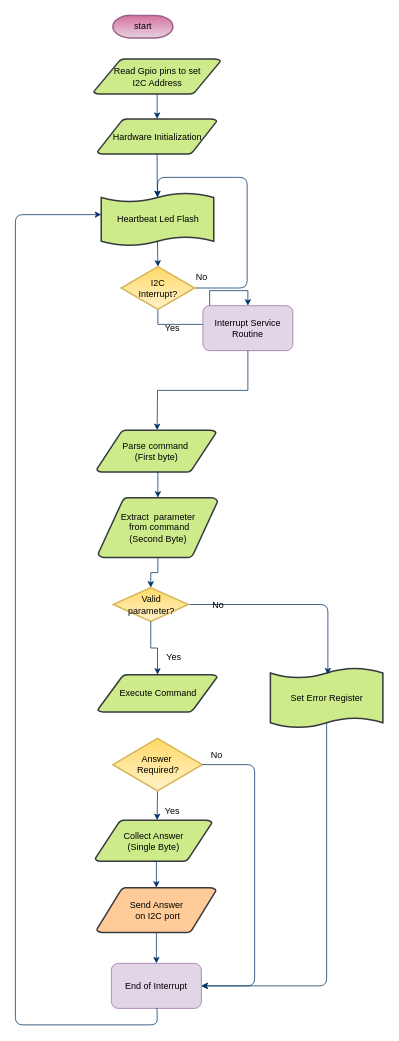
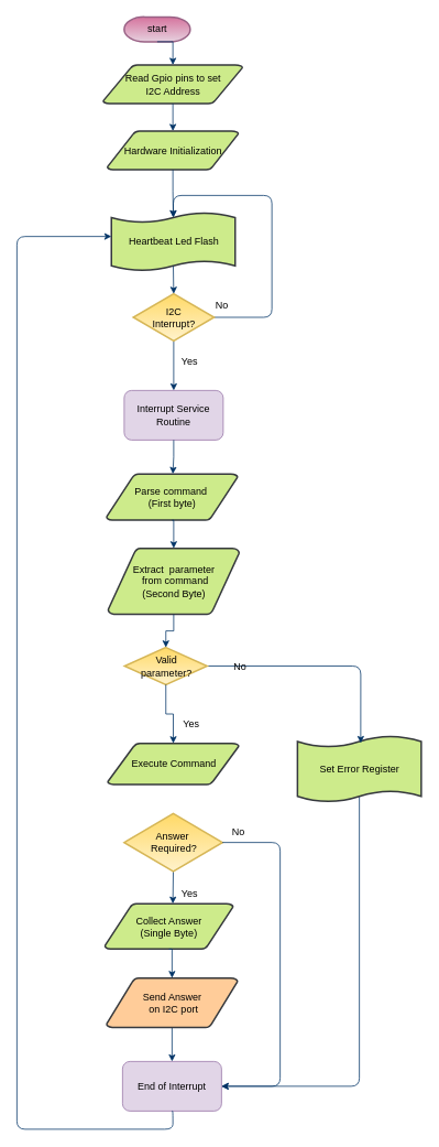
  <mxCell id="0" />
  <mxCell id="1" parent="0" />
  <mxCell id="2" value="start" style="shape=mxgraph.flowchart.terminator;strokeWidth=2;gradientColor=#d5739d;gradientDirection=north;fontStyle=0;html=1;fillColor=#e6d0de;strokeColor=#996185;" parent="1" vertex="1"><mxGeometry x="150" y="20" width="80" height="30" as="geometry" /></mxCell>
  <mxCell id="3" value="Hardware Initialization" style="shape=mxgraph.flowchart.data;strokeWidth=2;gradientDirection=north;fontStyle=0;html=1;fillColor=#cdeb8b;strokeColor=#36393d;" parent="1" vertex="1"><mxGeometry x="129.5" y="158" width="159" height="47" as="geometry" /></mxCell>
  <mxCell id="4" style="edgeStyle=orthogonalEdgeStyle;rounded=1;orthogonalLoop=1;jettySize=auto;html=1;exitX=1;exitY=0.5;exitDx=0;exitDy=0;exitPerimeter=0;entryX=0.5;entryY=0.09;entryDx=0;entryDy=0;entryPerimeter=0;strokeColor=#003366;curved=0;" parent="1" source="6" target="22" edge="1"><mxGeometry relative="1" as="geometry"><mxPoint x="309" y="243" as="targetPoint" /><Array as="points"><mxPoint x="329" y="384" /><mxPoint x="329" y="236" /><mxPoint x="210" y="236" /></Array></mxGeometry></mxCell>
  <mxCell id="5" style="edgeStyle=orthogonalEdgeStyle;rounded=0;orthogonalLoop=1;jettySize=auto;html=1;exitX=0.5;exitY=1;exitDx=0;exitDy=0;exitPerimeter=0;entryX=0.5;entryY=0;entryDx=0;entryDy=0;strokeColor=#003366;" edge="1" parent="1" source="6" target="26"><mxGeometry relative="1" as="geometry" /></mxCell>
  <mxCell id="6" value="I2C&lt;div&gt;Interrupt?&lt;/div&gt;" style="shape=mxgraph.flowchart.decision;strokeWidth=2;gradientColor=#ffd966;gradientDirection=north;fontStyle=0;html=1;fillColor=#fff2cc;strokeColor=#d6b656;" parent="1" vertex="1"><mxGeometry x="161" y="355" width="98" height="57" as="geometry" /></mxCell>
  <mxCell id="7" value="No" style="text;fontStyle=0;html=1;strokeColor=none;gradientColor=none;fillColor=none;strokeWidth=2;" parent="1" vertex="1"><mxGeometry x="259" y="355" width="40" height="26" as="geometry" /></mxCell>
  <mxCell id="8" value="Yes" style="text;fontStyle=0;html=1;strokeColor=none;gradientColor=none;fillColor=none;strokeWidth=2;align=center;" parent="1" vertex="1"><mxGeometry x="209" y="423" width="40" height="26" as="geometry" /></mxCell>
  <mxCell id="9" style="edgeStyle=orthogonalEdgeStyle;rounded=1;orthogonalLoop=1;jettySize=auto;html=1;exitX=0.5;exitY=0.91;exitDx=0;exitDy=0;exitPerimeter=0;entryX=1;entryY=0.5;entryDx=0;entryDy=0;curved=0;strokeColor=#003366;" edge="1" parent="1" source="10" target="27"><mxGeometry relative="1" as="geometry"><Array as="points"><mxPoint x="435" y="1314" /></Array></mxGeometry></mxCell>
  <mxCell id="10" value="&lt;div&gt;Set Error Register&lt;/div&gt;" style="shape=mxgraph.flowchart.paper_tape;strokeWidth=2;gradientDirection=north;fontStyle=0;html=1;fillColor=#cdeb8b;strokeColor=#36393d;" parent="1" vertex="1"><mxGeometry x="360" y="889" width="150" height="82" as="geometry" /></mxCell>
  <mxCell id="11" value="Extract&amp;nbsp; parameter&lt;div&gt;&amp;nbsp;from command&lt;/div&gt;&lt;div&gt;(Second Byte)&lt;/div&gt;" style="shape=mxgraph.flowchart.data;strokeWidth=2;gradientDirection=north;fontStyle=0;html=1;fillColor=#cdeb8b;strokeColor=#36393d;" parent="1" vertex="1"><mxGeometry x="130.5" y="663" width="159" height="80" as="geometry" /></mxCell>
  <mxCell id="12" style="edgeStyle=orthogonalEdgeStyle;rounded=1;orthogonalLoop=1;jettySize=auto;html=1;exitX=1;exitY=0.5;exitDx=0;exitDy=0;exitPerimeter=0;entryX=0.511;entryY=0.118;entryDx=0;entryDy=0;entryPerimeter=0;curved=0;strokeColor=#003366;" edge="1" parent="1" source="13" target="10"><mxGeometry relative="1" as="geometry" /></mxCell>
  <mxCell id="13" value="Valid&lt;br&gt;&lt;div&gt;parameter?&lt;/div&gt;" style="shape=mxgraph.flowchart.decision;strokeWidth=2;gradientColor=#ffd966;gradientDirection=north;fontStyle=0;html=1;fillColor=#fff2cc;strokeColor=#d6b656;" parent="1" vertex="1"><mxGeometry x="150.5" y="783" width="100" height="45" as="geometry" /></mxCell>
  <mxCell id="14" value="No" style="text;fontStyle=0;html=1;strokeColor=none;gradientColor=none;fillColor=none;strokeWidth=2;" parent="1" vertex="1"><mxGeometry x="281" y="793" width="40" height="16" as="geometry" /></mxCell>
  <mxCell id="15" value="Execute Command" style="shape=mxgraph.flowchart.data;strokeWidth=2;gradientDirection=north;fontStyle=0;html=1;fillColor=#cdeb8b;strokeColor=#36393d;" parent="1" vertex="1"><mxGeometry x="130" y="899" width="159" height="50" as="geometry" /></mxCell>
  <mxCell id="16" style="edgeStyle=orthogonalEdgeStyle;rounded=0;orthogonalLoop=1;jettySize=auto;html=1;exitX=0.5;exitY=1;exitDx=0;exitDy=0;exitPerimeter=0;entryX=0.5;entryY=0;entryDx=0;entryDy=0;strokeColor=#003366;" edge="1" parent="1" source="17" target="27"><mxGeometry relative="1" as="geometry" /></mxCell>
  <mxCell id="17" value="Send Answer&lt;div&gt;&amp;nbsp;on I2C port&lt;/div&gt;" style="shape=mxgraph.flowchart.data;strokeWidth=2;gradientDirection=north;fontStyle=0;html=1;fillColor=#ffcc99;strokeColor=#36393d;" parent="1" vertex="1"><mxGeometry x="128.5" y="1183" width="159" height="60" as="geometry" /></mxCell>
  <mxCell id="18" style="edgeStyle=orthogonalEdgeStyle;rounded=0;orthogonalLoop=1;jettySize=auto;html=1;exitX=0.5;exitY=1;exitDx=0;exitDy=0;exitPerimeter=0;entryX=0.5;entryY=0;entryDx=0;entryDy=0;entryPerimeter=0;strokeColor=#003366;" parent="1" source="11" target="13" edge="1"><mxGeometry relative="1" as="geometry" /></mxCell>
  <mxCell id="19" value="Collect Answer&lt;div&gt;(Single Byte)&lt;/div&gt;" style="shape=mxgraph.flowchart.data;strokeWidth=2;gradientDirection=north;fontStyle=0;html=1;fillColor=#cdeb8b;strokeColor=#36393d;" parent="1" vertex="1"><mxGeometry x="126.5" y="1093" width="155.5" height="55" as="geometry" /></mxCell>
  <mxCell id="20" value="No" style="text;fontStyle=0;html=1;strokeColor=none;gradientColor=none;fillColor=none;strokeWidth=2;" parent="1" vertex="1"><mxGeometry x="279" y="993" width="40" height="16" as="geometry" /></mxCell>
  <mxCell id="21" value="Yes" style="text;fontStyle=0;html=1;strokeColor=none;gradientColor=none;fillColor=none;strokeWidth=2;align=center;" parent="1" vertex="1"><mxGeometry x="211" y="862" width="40" height="26" as="geometry" /></mxCell>
  <mxCell id="22" value="Heartbeat Led Flash" style="shape=mxgraph.flowchart.paper_tape;strokeWidth=2;gradientDirection=north;fontStyle=0;html=1;fillColor=#cdeb8b;strokeColor=#36393d;" parent="1" vertex="1"><mxGeometry x="134.5" y="256" width="150" height="72" as="geometry" /></mxCell>
  <mxCell id="23" value="Parse command&amp;nbsp;&lt;div&gt;(First byte)&lt;/div&gt;" style="shape=mxgraph.flowchart.data;strokeWidth=2;gradientDirection=north;fontStyle=0;html=1;fillColor=#cdeb8b;strokeColor=#36393d;" parent="1" vertex="1"><mxGeometry x="128.5" y="573" width="159" height="56" as="geometry" /></mxCell>
  <mxCell id="24" style="edgeStyle=orthogonalEdgeStyle;rounded=0;orthogonalLoop=1;jettySize=auto;html=1;exitX=0.5;exitY=1;exitDx=0;exitDy=0;exitPerimeter=0;entryX=0;entryY=1;entryDx=0;entryDy=0;strokeColor=#003366;" edge="1" parent="1" source="25" target="33"><mxGeometry relative="1" as="geometry" /></mxCell>
  <mxCell id="25" value="Answer&amp;nbsp;&lt;div&gt;Required?&lt;/div&gt;" style="shape=mxgraph.flowchart.decision;strokeWidth=2;gradientColor=#ffd966;gradientDirection=north;fontStyle=0;html=1;fillColor=#fff2cc;strokeColor=#d6b656;" vertex="1" parent="1"><mxGeometry x="150" y="984" width="119" height="70" as="geometry" /></mxCell>
- <mxCell id="26" value="Interrupt Service Routine" style="rounded=1;whiteSpace=wrap;html=1;fillColor=#e1d5e7;strokeColor=#9673a6;" vertex="1" parent="1"><mxGeometry x="270" y="407" width="120" height="60" as="geometry" /></mxCell>
+ <mxCell id="26" value="Interrupt Service Routine" style="rounded=1;whiteSpace=wrap;html=1;fillColor=#e1d5e7;strokeColor=#9673a6;" vertex="1" parent="1"><mxGeometry x="150" y="472" width="120" height="60" as="geometry" /></mxCell>
  <mxCell id="27" value="End of Interrupt" style="rounded=1;whiteSpace=wrap;html=1;fillColor=#e1d5e7;strokeColor=#9673a6;" vertex="1" parent="1"><mxGeometry x="148" y="1284" width="120" height="60" as="geometry" /></mxCell>
  <mxCell id="28" style="edgeStyle=orthogonalEdgeStyle;rounded=0;orthogonalLoop=1;jettySize=auto;html=1;exitX=0.5;exitY=0.91;exitDx=0;exitDy=0;exitPerimeter=0;entryX=0.5;entryY=0;entryDx=0;entryDy=0;entryPerimeter=0;strokeColor=#003366;" edge="1" parent="1" source="22" target="6"><mxGeometry relative="1" as="geometry" /></mxCell>
  <mxCell id="29" style="edgeStyle=orthogonalEdgeStyle;rounded=0;orthogonalLoop=1;jettySize=auto;html=1;exitX=0.5;exitY=1;exitDx=0;exitDy=0;entryX=0.5;entryY=0;entryDx=0;entryDy=0;entryPerimeter=0;strokeColor=#003366;" edge="1" parent="1" source="26"><mxGeometry relative="1" as="geometry"><mxPoint x="210" y="540" as="sourcePoint" /><mxPoint x="209" y="573" as="targetPoint" /></mxGeometry></mxCell>
  <mxCell id="30" style="edgeStyle=orthogonalEdgeStyle;rounded=0;orthogonalLoop=1;jettySize=auto;html=1;exitX=0.5;exitY=1;exitDx=0;exitDy=0;exitPerimeter=0;entryX=0.5;entryY=0;entryDx=0;entryDy=0;entryPerimeter=0;strokeColor=#003366;" edge="1" parent="1" source="23" target="11"><mxGeometry relative="1" as="geometry" /></mxCell>
  <mxCell id="31" style="edgeStyle=orthogonalEdgeStyle;rounded=0;orthogonalLoop=1;jettySize=auto;html=1;exitX=0.5;exitY=1;exitDx=0;exitDy=0;exitPerimeter=0;entryX=0.5;entryY=0;entryDx=0;entryDy=0;entryPerimeter=0;strokeColor=#003366;" edge="1" parent="1" source="13" target="15"><mxGeometry relative="1" as="geometry" /></mxCell>
  <mxCell id="32" style="edgeStyle=orthogonalEdgeStyle;rounded=0;orthogonalLoop=1;jettySize=auto;html=1;exitX=0.5;exitY=1;exitDx=0;exitDy=0;exitPerimeter=0;entryX=0.5;entryY=0;entryDx=0;entryDy=0;entryPerimeter=0;strokeColor=#003366;" edge="1" parent="1" source="19" target="17"><mxGeometry relative="1" as="geometry"><Array as="points"><mxPoint x="208" y="1148" /></Array></mxGeometry></mxCell>
  <mxCell id="33" value="Yes" style="text;fontStyle=0;html=1;strokeColor=none;gradientColor=none;fillColor=none;strokeWidth=2;align=center;" vertex="1" parent="1"><mxGeometry x="209" y="1067" width="40" height="26" as="geometry" /></mxCell>
  <mxCell id="34" style="edgeStyle=orthogonalEdgeStyle;rounded=0;orthogonalLoop=1;jettySize=auto;html=1;strokeColor=#003366;entryX=0.5;entryY=0.09;entryDx=0;entryDy=0;entryPerimeter=0;exitX=0.5;exitY=1;exitDx=0;exitDy=0;exitPerimeter=0;" edge="1" parent="1" source="3" target="22"><mxGeometry relative="1" as="geometry"><mxPoint x="210" y="206" as="sourcePoint" /></mxGeometry></mxCell>
  <mxCell id="35" value="Read Gpio pins to&amp;nbsp;&lt;span style=&quot;background-color: initial;&quot;&gt;set&lt;/span&gt;&lt;div&gt;&lt;div&gt;I2C Address&lt;/div&gt;&lt;/div&gt;" style="shape=mxgraph.flowchart.data;strokeWidth=2;gradientDirection=north;fontStyle=0;html=1;fillColor=#cdeb8b;strokeColor=#36393d;" vertex="1" parent="1"><mxGeometry x="124.5" y="78" width="169" height="47" as="geometry" /></mxCell>
+ <mxCell id="36" style="edgeStyle=orthogonalEdgeStyle;rounded=0;orthogonalLoop=1;jettySize=auto;html=1;exitX=0.5;exitY=1;exitDx=0;exitDy=0;exitPerimeter=0;entryX=0.5;entryY=0;entryDx=0;entryDy=0;entryPerimeter=0;strokeColor=#003366;" edge="1" parent="1" source="2" target="35"><mxGeometry relative="1" as="geometry" /></mxCell>
  <mxCell id="37" style="edgeStyle=orthogonalEdgeStyle;rounded=0;orthogonalLoop=1;jettySize=auto;html=1;exitX=0.5;exitY=1;exitDx=0;exitDy=0;exitPerimeter=0;entryX=0.5;entryY=0;entryDx=0;entryDy=0;entryPerimeter=0;strokeColor=#003366;" edge="1" parent="1" source="35" target="3"><mxGeometry relative="1" as="geometry" /></mxCell>
  <mxCell id="38" style="edgeStyle=orthogonalEdgeStyle;rounded=1;orthogonalLoop=1;jettySize=auto;html=1;entryX=1;entryY=0.5;entryDx=0;entryDy=0;curved=0;strokeColor=#003366;" edge="1" parent="1" source="25" target="27"><mxGeometry relative="1" as="geometry"><Array as="points"><mxPoint x="339" y="1019" /><mxPoint x="339" y="1314" /></Array></mxGeometry></mxCell>
  <mxCell id="39" style="edgeStyle=orthogonalEdgeStyle;rounded=1;orthogonalLoop=1;jettySize=auto;html=1;strokeColor=#003366;curved=0;entryX=0;entryY=0.412;entryDx=0;entryDy=0;entryPerimeter=0;exitX=0.5;exitY=1;exitDx=0;exitDy=0;" edge="1" parent="1" source="27" target="22"><mxGeometry relative="1" as="geometry"><mxPoint x="209" y="1346" as="sourcePoint" /><mxPoint x="80" y="286" as="targetPoint" /><Array as="points"><mxPoint x="209" y="1344" /><mxPoint x="209" y="1366" /><mxPoint x="20" y="1366" /><mxPoint x="20" y="286" /></Array></mxGeometry></mxCell>
